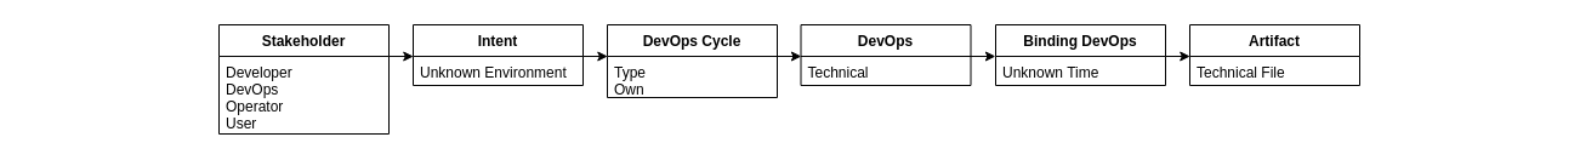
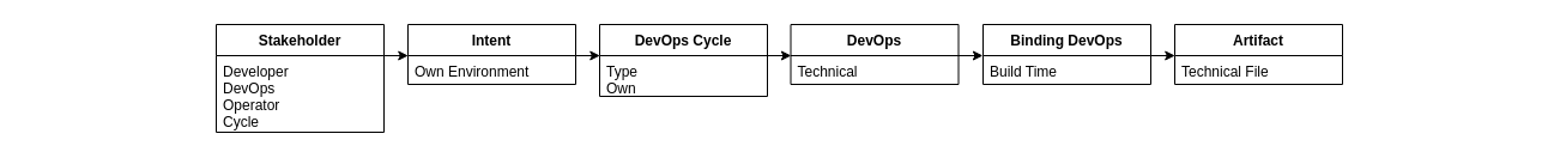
  <mxCell id="0" />
  <mxCell id="1" parent="0" />
  <mxCell id="2" style="edgeStyle=orthogonalEdgeStyle;rounded=0;orthogonalLoop=1;jettySize=auto;html=1;entryX=0;entryY=0.5;entryDx=0;entryDy=0;" parent="1" edge="1"><mxGeometry relative="1" as="geometry"><mxPoint x="320" y="46" as="sourcePoint" /><mxPoint x="340.238" y="46.048" as="targetPoint" /></mxGeometry></mxCell>
  <mxCell id="3" value="Stakeholder" style="swimlane;fontStyle=1;childLayout=stackLayout;horizontal=1;startSize=26;fillColor=none;horizontalStack=0;resizeParent=1;resizeParentMax=0;resizeLast=0;collapsible=1;marginBottom=0;" parent="1" vertex="1"><mxGeometry x="180" y="20" width="140" height="90" as="geometry" /></mxCell>
- <mxCell id="4" value="Developer&#10;DevOps&#10;Operator&#10;User" style="text;strokeColor=none;fillColor=none;align=left;verticalAlign=top;spacingLeft=4;spacingRight=4;overflow=hidden;rotatable=0;points=[[0,0.5],[1,0.5]];portConstraint=eastwest;" parent="3" vertex="1"><mxGeometry y="26" width="140" height="64" as="geometry" /></mxCell>
+ <mxCell id="4" value="Developer&#10;DevOps&#10;Operator&#10;Cycle" style="text;strokeColor=none;fillColor=none;align=left;verticalAlign=top;spacingLeft=4;spacingRight=4;overflow=hidden;rotatable=0;points=[[0,0.5],[1,0.5]];portConstraint=eastwest;" parent="3" vertex="1"><mxGeometry y="26" width="140" height="64" as="geometry" /></mxCell>
  <mxCell id="5" value="Intent" style="swimlane;fontStyle=1;childLayout=stackLayout;horizontal=1;startSize=26;fillColor=none;horizontalStack=0;resizeParent=1;resizeParentMax=0;resizeLast=0;collapsible=1;marginBottom=0;" parent="1" vertex="1"><mxGeometry x="340" y="20" width="140" height="50" as="geometry" /></mxCell>
- <mxCell id="6" value="Unknown Environment" style="text;strokeColor=none;fillColor=none;align=left;verticalAlign=top;spacingLeft=4;spacingRight=4;overflow=hidden;rotatable=0;points=[[0,0.5],[1,0.5]];portConstraint=eastwest;" parent="5" vertex="1"><mxGeometry y="26" width="140" height="24" as="geometry" /></mxCell>
+ <mxCell id="6" value="Own Environment" style="text;strokeColor=none;fillColor=none;align=left;verticalAlign=top;spacingLeft=4;spacingRight=4;overflow=hidden;rotatable=0;points=[[0,0.5],[1,0.5]];portConstraint=eastwest;" parent="5" vertex="1"><mxGeometry y="26" width="140" height="24" as="geometry" /></mxCell>
  <mxCell id="7" value="Binding DevOps" style="swimlane;fontStyle=1;childLayout=stackLayout;horizontal=1;startSize=26;fillColor=none;horizontalStack=0;resizeParent=1;resizeParentMax=0;resizeLast=0;collapsible=1;marginBottom=0;" parent="1" vertex="1"><mxGeometry x="820" y="20" width="140" height="50" as="geometry" /></mxCell>
- <mxCell id="8" value="Unknown Time" style="text;strokeColor=none;fillColor=none;align=left;verticalAlign=top;spacingLeft=4;spacingRight=4;overflow=hidden;rotatable=0;points=[[0,0.5],[1,0.5]];portConstraint=eastwest;" parent="7" vertex="1"><mxGeometry y="26" width="140" height="24" as="geometry" /></mxCell>
+ <mxCell id="8" value="Build Time" style="text;strokeColor=none;fillColor=none;align=left;verticalAlign=top;spacingLeft=4;spacingRight=4;overflow=hidden;rotatable=0;points=[[0,0.5],[1,0.5]];portConstraint=eastwest;" parent="7" vertex="1"><mxGeometry y="26" width="140" height="24" as="geometry" /></mxCell>
  <mxCell id="9" style="edgeStyle=orthogonalEdgeStyle;rounded=0;orthogonalLoop=1;jettySize=auto;html=1;entryX=0;entryY=0.5;entryDx=0;entryDy=0;" parent="1" edge="1"><mxGeometry relative="1" as="geometry"><mxPoint x="960" y="46" as="sourcePoint" /><mxPoint x="980.238" y="46" as="targetPoint" /></mxGeometry></mxCell>
  <mxCell id="10" value="Artifact" style="swimlane;fontStyle=1;childLayout=stackLayout;horizontal=1;startSize=26;fillColor=none;horizontalStack=0;resizeParent=1;resizeParentMax=0;resizeLast=0;collapsible=1;marginBottom=0;" parent="1" vertex="1"><mxGeometry x="980" y="20" width="140" height="50" as="geometry" /></mxCell>
  <mxCell id="11" value="Technical File" style="text;strokeColor=none;fillColor=none;align=left;verticalAlign=top;spacingLeft=4;spacingRight=4;overflow=hidden;rotatable=0;points=[[0,0.5],[1,0.5]];portConstraint=eastwest;" parent="10" vertex="1"><mxGeometry y="26" width="140" height="24" as="geometry" /></mxCell>
  <mxCell id="12" style="edgeStyle=orthogonalEdgeStyle;rounded=0;orthogonalLoop=1;jettySize=auto;html=1;entryX=0;entryY=0.5;entryDx=0;entryDy=0;" parent="1" edge="1"><mxGeometry relative="1" as="geometry"><mxPoint x="480" y="46" as="sourcePoint" /><mxPoint x="500.286" y="46.143" as="targetPoint" /></mxGeometry></mxCell>
  <mxCell id="13" value="DevOps Cycle" style="swimlane;fontStyle=1;childLayout=stackLayout;horizontal=1;startSize=26;fillColor=none;horizontalStack=0;resizeParent=1;resizeParentMax=0;resizeLast=0;collapsible=1;marginBottom=0;" parent="1" vertex="1"><mxGeometry x="500" y="20" width="140" height="60" as="geometry" /></mxCell>
  <mxCell id="14" value="Type&#10;Own" style="text;strokeColor=none;fillColor=none;align=left;verticalAlign=top;spacingLeft=4;spacingRight=4;overflow=hidden;rotatable=0;points=[[0,0.5],[1,0.5]];portConstraint=eastwest;" parent="13" vertex="1"><mxGeometry y="26" width="140" height="34" as="geometry" /></mxCell>
  <mxCell id="15" style="edgeStyle=orthogonalEdgeStyle;rounded=0;orthogonalLoop=1;jettySize=auto;html=1;entryX=0;entryY=0.5;entryDx=0;entryDy=0;noLabel=1;fontColor=none;strokeColor=none;" edge="1" parent="1"><mxGeometry relative="1" as="geometry"><mxPoint x="1120" y="46" as="sourcePoint" /><mxPoint x="1140" y="46" as="targetPoint" /></mxGeometry></mxCell>
  <mxCell id="16" value="Complexity" style="swimlane;fontStyle=1;childLayout=stackLayout;horizontal=1;startSize=26;fillColor=none;horizontalStack=0;resizeParent=1;resizeParentMax=0;resizeLast=0;collapsible=1;marginBottom=0;noLabel=1;fontColor=none;strokeColor=none;" vertex="1" parent="1"><mxGeometry x="1140" y="20" width="140" height="80" as="geometry" /></mxCell>
  <mxCell id="17" value="High Dependencies&#10;Low Dependencies&#10;No Dependencies" style="text;strokeColor=none;fillColor=none;align=left;verticalAlign=top;spacingLeft=4;spacingRight=4;overflow=hidden;rotatable=0;points=[[0,0.5],[1,0.5]];portConstraint=eastwest;noLabel=1;fontColor=none;" vertex="1" parent="16"><mxGeometry y="26" width="140" height="54" as="geometry" /></mxCell>
  <mxCell id="18" style="edgeStyle=orthogonalEdgeStyle;rounded=0;orthogonalLoop=1;jettySize=auto;html=1;entryX=0;entryY=0.5;entryDx=0;entryDy=0;" edge="1" parent="1"><mxGeometry relative="1" as="geometry"><mxPoint x="639.5" y="46" as="sourcePoint" /><mxPoint x="659.929" y="46.143" as="targetPoint" /></mxGeometry></mxCell>
  <mxCell id="19" value="DevOps" style="swimlane;fontStyle=1;childLayout=stackLayout;horizontal=1;startSize=26;fillColor=none;horizontalStack=0;resizeParent=1;resizeParentMax=0;resizeLast=0;collapsible=1;marginBottom=0;" vertex="1" parent="1"><mxGeometry x="659.5" y="20" width="140" height="50" as="geometry" /></mxCell>
  <mxCell id="20" value="Technical" style="text;strokeColor=none;fillColor=none;align=left;verticalAlign=top;spacingLeft=4;spacingRight=4;overflow=hidden;rotatable=0;points=[[0,0.5],[1,0.5]];portConstraint=eastwest;" vertex="1" parent="19"><mxGeometry y="26" width="140" height="24" as="geometry" /></mxCell>
  <mxCell id="21" style="edgeStyle=orthogonalEdgeStyle;rounded=0;orthogonalLoop=1;jettySize=auto;html=1;entryX=0;entryY=0.5;entryDx=0;entryDy=0;" edge="1" parent="1"><mxGeometry relative="1" as="geometry"><mxPoint x="799.5" y="46" as="sourcePoint" /><mxPoint x="819.929" y="46.143" as="targetPoint" /></mxGeometry></mxCell>
  <mxCell id="22" style="edgeStyle=orthogonalEdgeStyle;rounded=0;orthogonalLoop=1;jettySize=auto;html=1;entryX=0;entryY=0.5;entryDx=0;entryDy=0;strokeColor=none;fontColor=none;noLabel=1;" edge="1" parent="1"><mxGeometry relative="1" as="geometry"><mxPoint x="160" y="46" as="sourcePoint" /><mxPoint x="180" y="46" as="targetPoint" /></mxGeometry></mxCell>
  <mxCell id="23" value="Stage" style="swimlane;fontStyle=1;childLayout=stackLayout;horizontal=1;startSize=26;fillColor=none;horizontalStack=0;resizeParent=1;resizeParentMax=0;resizeLast=0;collapsible=1;marginBottom=0;strokeColor=none;fontColor=none;noLabel=1;" vertex="1" parent="1"><mxGeometry x="20" y="20" width="140" height="50" as="geometry" /></mxCell>
  <mxCell id="24" value="Developer" style="text;strokeColor=none;fillColor=none;align=left;verticalAlign=top;spacingLeft=4;spacingRight=4;overflow=hidden;rotatable=0;points=[[0,0.5],[1,0.5]];portConstraint=eastwest;fontColor=none;noLabel=1;" vertex="1" parent="23"><mxGeometry y="26" width="140" height="24" as="geometry" /></mxCell>
